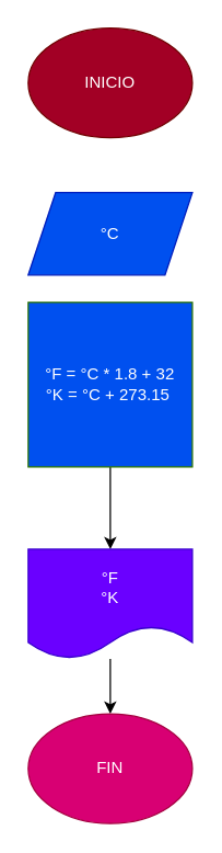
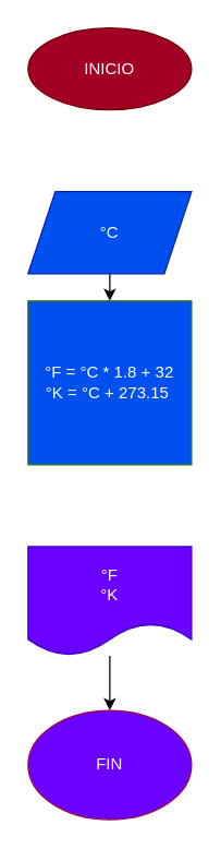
  <mxCell id="0" />
  <mxCell id="1" parent="0" />
- <mxCell id="2" value="INICIO" style="ellipse;whiteSpace=wrap;html=1;fillColor=#a20025;fontColor=#ffffff;strokeColor=#6F0000;" vertex="1" parent="1"><mxGeometry x="20" y="20" width="120" height="80" as="geometry" /></mxCell>
+ <mxCell id="2" value="INICIO" style="ellipse;whiteSpace=wrap;html=1;fillColor=#a20025;fontColor=#ffffff;strokeColor=#6F0000;" vertex="1" parent="1"><mxGeometry x="20" y="20" width="120" height="60" as="geometry" /></mxCell>
+ <mxCell id="3" value="" style="edgeStyle=none;html=1;" edge="1" parent="1" source="4" target="6"><mxGeometry relative="1" as="geometry" /></mxCell>
  <mxCell id="4" value="°C" style="shape=parallelogram;perimeter=parallelogramPerimeter;whiteSpace=wrap;html=1;fixedSize=1;fillColor=#0050ef;fontColor=#ffffff;strokeColor=#001DBC;" vertex="1" parent="1"><mxGeometry x="20" y="140" width="120" height="60" as="geometry" /></mxCell>
- <mxCell id="5" value="" style="edgeStyle=none;html=1;" edge="1" parent="1" source="6" target="8"><mxGeometry relative="1" as="geometry" /></mxCell>
  <mxCell id="6" value="°F = °C * 1.8 + 32&lt;br&gt;&amp;nbsp; °K = °C + 273.15&lt;span style=&quot;white-space: pre;&quot;&gt;&#09;&lt;/span&gt;" style="whiteSpace=wrap;html=1;aspect=fixed;fillColor=#0050ef;fontColor=#ffffff;strokeColor=#2D7600;" vertex="1" parent="1"><mxGeometry x="20" y="220" width="120" height="120" as="geometry" /></mxCell>
  <mxCell id="7" value="" style="edgeStyle=none;html=1;" edge="1" parent="1" source="8" target="9"><mxGeometry relative="1" as="geometry" /></mxCell>
  <mxCell id="8" value="°F&lt;br&gt;°K" style="shape=document;whiteSpace=wrap;html=1;boundedLbl=1;fillColor=#6a00ff;fontColor=#ffffff;strokeColor=#3700CC;" vertex="1" parent="1"><mxGeometry x="20" y="400" width="120" height="80" as="geometry" /></mxCell>
- <mxCell id="9" value="FIN" style="ellipse;whiteSpace=wrap;html=1;fillColor=#d80073;fontColor=#ffffff;strokeColor=#A50040;" vertex="1" parent="1"><mxGeometry x="20" y="520" width="120" height="80" as="geometry" /></mxCell>
+ <mxCell id="9" value="FIN" style="ellipse;whiteSpace=wrap;html=1;fillColor=#6a00ff;fontColor=#ffffff;strokeColor=#A50040;" vertex="1" parent="1"><mxGeometry x="20" y="520" width="120" height="80" as="geometry" /></mxCell>
